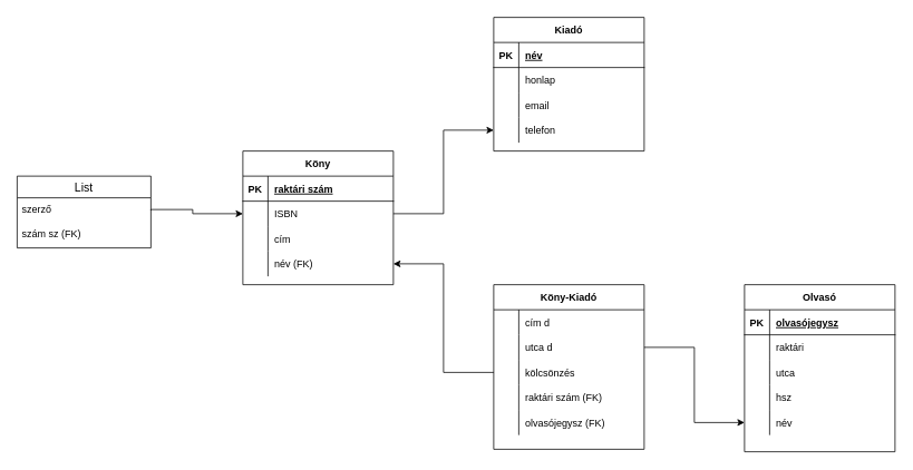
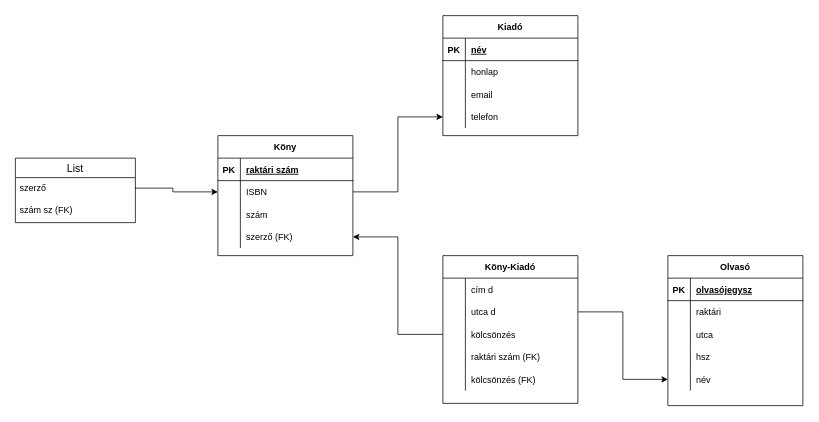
  <mxCell id="0" />
  <mxCell id="1" parent="0" />
  <mxCell id="2" value="Olvasó" style="shape=table;startSize=30;container=1;collapsible=1;childLayout=tableLayout;fixedRows=1;rowLines=0;fontStyle=1;align=center;resizeLast=1;" parent="1" vertex="1"><mxGeometry x="890" y="340" width="180" height="200" as="geometry" /></mxCell>
  <mxCell id="3" value="" style="shape=tableRow;horizontal=0;startSize=0;swimlaneHead=0;swimlaneBody=0;fillColor=none;collapsible=0;dropTarget=0;points=[[0,0.5],[1,0.5]];portConstraint=eastwest;top=0;left=0;right=0;bottom=1;" parent="2" vertex="1"><mxGeometry y="30" width="180" height="30" as="geometry" /></mxCell>
  <mxCell id="4" value="PK" style="shape=partialRectangle;connectable=0;fillColor=none;top=0;left=0;bottom=0;right=0;fontStyle=1;overflow=hidden;" parent="3" vertex="1"><mxGeometry width="30" height="30" as="geometry"><mxRectangle width="30" height="30" as="alternateBounds" /></mxGeometry></mxCell>
  <mxCell id="5" value="olvasójegysz" style="shape=partialRectangle;connectable=0;fillColor=none;top=0;left=0;bottom=0;right=0;align=left;spacingLeft=6;fontStyle=5;overflow=hidden;" parent="3" vertex="1"><mxGeometry x="30" width="150" height="30" as="geometry"><mxRectangle width="150" height="30" as="alternateBounds" /></mxGeometry></mxCell>
  <mxCell id="6" value="" style="shape=tableRow;horizontal=0;startSize=0;swimlaneHead=0;swimlaneBody=0;fillColor=none;collapsible=0;dropTarget=0;points=[[0,0.5],[1,0.5]];portConstraint=eastwest;top=0;left=0;right=0;bottom=0;" parent="2" vertex="1"><mxGeometry y="60" width="180" height="30" as="geometry" /></mxCell>
  <mxCell id="7" value="" style="shape=partialRectangle;connectable=0;fillColor=none;top=0;left=0;bottom=0;right=0;editable=1;overflow=hidden;" parent="6" vertex="1"><mxGeometry width="30" height="30" as="geometry"><mxRectangle width="30" height="30" as="alternateBounds" /></mxGeometry></mxCell>
  <mxCell id="8" value="raktári" style="shape=partialRectangle;connectable=0;fillColor=none;top=0;left=0;bottom=0;right=0;align=left;spacingLeft=6;overflow=hidden;" parent="6" vertex="1"><mxGeometry x="30" width="150" height="30" as="geometry"><mxRectangle width="150" height="30" as="alternateBounds" /></mxGeometry></mxCell>
  <mxCell id="9" value="" style="shape=tableRow;horizontal=0;startSize=0;swimlaneHead=0;swimlaneBody=0;fillColor=none;collapsible=0;dropTarget=0;points=[[0,0.5],[1,0.5]];portConstraint=eastwest;top=0;left=0;right=0;bottom=0;" parent="2" vertex="1"><mxGeometry y="90" width="180" height="30" as="geometry" /></mxCell>
  <mxCell id="10" value="" style="shape=partialRectangle;connectable=0;fillColor=none;top=0;left=0;bottom=0;right=0;editable=1;overflow=hidden;" parent="9" vertex="1"><mxGeometry width="30" height="30" as="geometry"><mxRectangle width="30" height="30" as="alternateBounds" /></mxGeometry></mxCell>
  <mxCell id="11" value="utca" style="shape=partialRectangle;connectable=0;fillColor=none;top=0;left=0;bottom=0;right=0;align=left;spacingLeft=6;overflow=hidden;" parent="9" vertex="1"><mxGeometry x="30" width="150" height="30" as="geometry"><mxRectangle width="150" height="30" as="alternateBounds" /></mxGeometry></mxCell>
  <mxCell id="12" value="" style="shape=tableRow;horizontal=0;startSize=0;swimlaneHead=0;swimlaneBody=0;fillColor=none;collapsible=0;dropTarget=0;points=[[0,0.5],[1,0.5]];portConstraint=eastwest;top=0;left=0;right=0;bottom=0;" parent="2" vertex="1"><mxGeometry y="120" width="180" height="30" as="geometry" /></mxCell>
  <mxCell id="13" value="" style="shape=partialRectangle;connectable=0;fillColor=none;top=0;left=0;bottom=0;right=0;editable=1;overflow=hidden;" parent="12" vertex="1"><mxGeometry width="30" height="30" as="geometry"><mxRectangle width="30" height="30" as="alternateBounds" /></mxGeometry></mxCell>
  <mxCell id="14" value="hsz" style="shape=partialRectangle;connectable=0;fillColor=none;top=0;left=0;bottom=0;right=0;align=left;spacingLeft=6;overflow=hidden;" parent="12" vertex="1"><mxGeometry x="30" width="150" height="30" as="geometry"><mxRectangle width="150" height="30" as="alternateBounds" /></mxGeometry></mxCell>
  <mxCell id="15" value="" style="shape=tableRow;horizontal=0;startSize=0;swimlaneHead=0;swimlaneBody=0;fillColor=none;collapsible=0;dropTarget=0;points=[[0,0.5],[1,0.5]];portConstraint=eastwest;top=0;left=0;right=0;bottom=0;" parent="2" vertex="1"><mxGeometry y="150" width="180" height="30" as="geometry" /></mxCell>
  <mxCell id="16" value="" style="shape=partialRectangle;connectable=0;fillColor=none;top=0;left=0;bottom=0;right=0;editable=1;overflow=hidden;" parent="15" vertex="1"><mxGeometry width="30" height="30" as="geometry"><mxRectangle width="30" height="30" as="alternateBounds" /></mxGeometry></mxCell>
  <mxCell id="17" value="név" style="shape=partialRectangle;connectable=0;fillColor=none;top=0;left=0;bottom=0;right=0;align=left;spacingLeft=6;overflow=hidden;" parent="15" vertex="1"><mxGeometry x="30" width="150" height="30" as="geometry"><mxRectangle width="150" height="30" as="alternateBounds" /></mxGeometry></mxCell>
  <mxCell id="18" value="Köny" style="shape=table;startSize=30;container=1;collapsible=1;childLayout=tableLayout;fixedRows=1;rowLines=0;fontStyle=1;align=center;resizeLast=1;" parent="1" vertex="1"><mxGeometry x="290" y="180" width="180" height="160" as="geometry" /></mxCell>
  <mxCell id="19" value="" style="shape=tableRow;horizontal=0;startSize=0;swimlaneHead=0;swimlaneBody=0;fillColor=none;collapsible=0;dropTarget=0;points=[[0,0.5],[1,0.5]];portConstraint=eastwest;top=0;left=0;right=0;bottom=1;" parent="18" vertex="1"><mxGeometry y="30" width="180" height="30" as="geometry" /></mxCell>
  <mxCell id="20" value="PK" style="shape=partialRectangle;connectable=0;fillColor=none;top=0;left=0;bottom=0;right=0;fontStyle=1;overflow=hidden;" parent="19" vertex="1"><mxGeometry width="30" height="30" as="geometry"><mxRectangle width="30" height="30" as="alternateBounds" /></mxGeometry></mxCell>
  <mxCell id="21" value="raktári szám" style="shape=partialRectangle;connectable=0;fillColor=none;top=0;left=0;bottom=0;right=0;align=left;spacingLeft=6;fontStyle=5;overflow=hidden;" parent="19" vertex="1"><mxGeometry x="30" width="150" height="30" as="geometry"><mxRectangle width="150" height="30" as="alternateBounds" /></mxGeometry></mxCell>
  <mxCell id="22" value="" style="shape=tableRow;horizontal=0;startSize=0;swimlaneHead=0;swimlaneBody=0;fillColor=none;collapsible=0;dropTarget=0;points=[[0,0.5],[1,0.5]];portConstraint=eastwest;top=0;left=0;right=0;bottom=0;" parent="18" vertex="1"><mxGeometry y="60" width="180" height="30" as="geometry" /></mxCell>
  <mxCell id="23" value="" style="shape=partialRectangle;connectable=0;fillColor=none;top=0;left=0;bottom=0;right=0;editable=1;overflow=hidden;" parent="22" vertex="1"><mxGeometry width="30" height="30" as="geometry"><mxRectangle width="30" height="30" as="alternateBounds" /></mxGeometry></mxCell>
  <mxCell id="24" value="ISBN" style="shape=partialRectangle;connectable=0;fillColor=none;top=0;left=0;bottom=0;right=0;align=left;spacingLeft=6;overflow=hidden;" parent="22" vertex="1"><mxGeometry x="30" width="150" height="30" as="geometry"><mxRectangle width="150" height="30" as="alternateBounds" /></mxGeometry></mxCell>
  <mxCell id="25" value="" style="shape=tableRow;horizontal=0;startSize=0;swimlaneHead=0;swimlaneBody=0;fillColor=none;collapsible=0;dropTarget=0;points=[[0,0.5],[1,0.5]];portConstraint=eastwest;top=0;left=0;right=0;bottom=0;" parent="18" vertex="1"><mxGeometry y="90" width="180" height="30" as="geometry" /></mxCell>
  <mxCell id="26" value="" style="shape=partialRectangle;connectable=0;fillColor=none;top=0;left=0;bottom=0;right=0;editable=1;overflow=hidden;" parent="25" vertex="1"><mxGeometry width="30" height="30" as="geometry"><mxRectangle width="30" height="30" as="alternateBounds" /></mxGeometry></mxCell>
- <mxCell id="27" value="cím" style="shape=partialRectangle;connectable=0;fillColor=none;top=0;left=0;bottom=0;right=0;align=left;spacingLeft=6;overflow=hidden;" parent="25" vertex="1"><mxGeometry x="30" width="150" height="30" as="geometry"><mxRectangle width="150" height="30" as="alternateBounds" /></mxGeometry></mxCell>
+ <mxCell id="27" value="szám" style="shape=partialRectangle;connectable=0;fillColor=none;top=0;left=0;bottom=0;right=0;align=left;spacingLeft=6;overflow=hidden;" parent="25" vertex="1"><mxGeometry x="30" width="150" height="30" as="geometry"><mxRectangle width="150" height="30" as="alternateBounds" /></mxGeometry></mxCell>
  <mxCell id="28" value="" style="shape=tableRow;horizontal=0;startSize=0;swimlaneHead=0;swimlaneBody=0;fillColor=none;collapsible=0;dropTarget=0;points=[[0,0.5],[1,0.5]];portConstraint=eastwest;top=0;left=0;right=0;bottom=0;" parent="18" vertex="1"><mxGeometry y="120" width="180" height="30" as="geometry" /></mxCell>
  <mxCell id="29" value="" style="shape=partialRectangle;connectable=0;fillColor=none;top=0;left=0;bottom=0;right=0;editable=1;overflow=hidden;" parent="28" vertex="1"><mxGeometry width="30" height="30" as="geometry"><mxRectangle width="30" height="30" as="alternateBounds" /></mxGeometry></mxCell>
- <mxCell id="30" value="név (FK)" style="shape=partialRectangle;connectable=0;fillColor=none;top=0;left=0;bottom=0;right=0;align=left;spacingLeft=6;overflow=hidden;" parent="28" vertex="1"><mxGeometry x="30" width="150" height="30" as="geometry"><mxRectangle width="150" height="30" as="alternateBounds" /></mxGeometry></mxCell>
+ <mxCell id="30" value="szerző (FK)" style="shape=partialRectangle;connectable=0;fillColor=none;top=0;left=0;bottom=0;right=0;align=left;spacingLeft=6;overflow=hidden;" parent="28" vertex="1"><mxGeometry x="30" width="150" height="30" as="geometry"><mxRectangle width="150" height="30" as="alternateBounds" /></mxGeometry></mxCell>
  <mxCell id="31" value="Kiadó" style="shape=table;startSize=30;container=1;collapsible=1;childLayout=tableLayout;fixedRows=1;rowLines=0;fontStyle=1;align=center;resizeLast=1;" parent="1" vertex="1"><mxGeometry x="590" y="20" width="180" height="160" as="geometry" /></mxCell>
  <mxCell id="32" value="" style="shape=tableRow;horizontal=0;startSize=0;swimlaneHead=0;swimlaneBody=0;fillColor=none;collapsible=0;dropTarget=0;points=[[0,0.5],[1,0.5]];portConstraint=eastwest;top=0;left=0;right=0;bottom=1;" parent="31" vertex="1"><mxGeometry y="30" width="180" height="30" as="geometry" /></mxCell>
  <mxCell id="33" value="PK" style="shape=partialRectangle;connectable=0;fillColor=none;top=0;left=0;bottom=0;right=0;fontStyle=1;overflow=hidden;" parent="32" vertex="1"><mxGeometry width="30" height="30" as="geometry"><mxRectangle width="30" height="30" as="alternateBounds" /></mxGeometry></mxCell>
  <mxCell id="34" value="név" style="shape=partialRectangle;connectable=0;fillColor=none;top=0;left=0;bottom=0;right=0;align=left;spacingLeft=6;fontStyle=5;overflow=hidden;" parent="32" vertex="1"><mxGeometry x="30" width="150" height="30" as="geometry"><mxRectangle width="150" height="30" as="alternateBounds" /></mxGeometry></mxCell>
  <mxCell id="35" value="" style="shape=tableRow;horizontal=0;startSize=0;swimlaneHead=0;swimlaneBody=0;fillColor=none;collapsible=0;dropTarget=0;points=[[0,0.5],[1,0.5]];portConstraint=eastwest;top=0;left=0;right=0;bottom=0;" parent="31" vertex="1"><mxGeometry y="60" width="180" height="30" as="geometry" /></mxCell>
  <mxCell id="36" value="" style="shape=partialRectangle;connectable=0;fillColor=none;top=0;left=0;bottom=0;right=0;editable=1;overflow=hidden;" parent="35" vertex="1"><mxGeometry width="30" height="30" as="geometry"><mxRectangle width="30" height="30" as="alternateBounds" /></mxGeometry></mxCell>
  <mxCell id="37" value="honlap" style="shape=partialRectangle;connectable=0;fillColor=none;top=0;left=0;bottom=0;right=0;align=left;spacingLeft=6;overflow=hidden;" parent="35" vertex="1"><mxGeometry x="30" width="150" height="30" as="geometry"><mxRectangle width="150" height="30" as="alternateBounds" /></mxGeometry></mxCell>
  <mxCell id="38" value="" style="shape=tableRow;horizontal=0;startSize=0;swimlaneHead=0;swimlaneBody=0;fillColor=none;collapsible=0;dropTarget=0;points=[[0,0.5],[1,0.5]];portConstraint=eastwest;top=0;left=0;right=0;bottom=0;" parent="31" vertex="1"><mxGeometry y="90" width="180" height="30" as="geometry" /></mxCell>
  <mxCell id="39" value="" style="shape=partialRectangle;connectable=0;fillColor=none;top=0;left=0;bottom=0;right=0;editable=1;overflow=hidden;" parent="38" vertex="1"><mxGeometry width="30" height="30" as="geometry"><mxRectangle width="30" height="30" as="alternateBounds" /></mxGeometry></mxCell>
  <mxCell id="40" value="email" style="shape=partialRectangle;connectable=0;fillColor=none;top=0;left=0;bottom=0;right=0;align=left;spacingLeft=6;overflow=hidden;" parent="38" vertex="1"><mxGeometry x="30" width="150" height="30" as="geometry"><mxRectangle width="150" height="30" as="alternateBounds" /></mxGeometry></mxCell>
  <mxCell id="41" value="" style="shape=tableRow;horizontal=0;startSize=0;swimlaneHead=0;swimlaneBody=0;fillColor=none;collapsible=0;dropTarget=0;points=[[0,0.5],[1,0.5]];portConstraint=eastwest;top=0;left=0;right=0;bottom=0;" parent="31" vertex="1"><mxGeometry y="120" width="180" height="30" as="geometry" /></mxCell>
  <mxCell id="42" value="" style="shape=partialRectangle;connectable=0;fillColor=none;top=0;left=0;bottom=0;right=0;editable=1;overflow=hidden;" parent="41" vertex="1"><mxGeometry width="30" height="30" as="geometry"><mxRectangle width="30" height="30" as="alternateBounds" /></mxGeometry></mxCell>
  <mxCell id="43" value="telefon" style="shape=partialRectangle;connectable=0;fillColor=none;top=0;left=0;bottom=0;right=0;align=left;spacingLeft=6;overflow=hidden;" parent="41" vertex="1"><mxGeometry x="30" width="150" height="30" as="geometry"><mxRectangle width="150" height="30" as="alternateBounds" /></mxGeometry></mxCell>
  <mxCell id="44" value="Köny-Kiadó" style="shape=table;startSize=30;container=1;collapsible=1;childLayout=tableLayout;fixedRows=1;rowLines=0;fontStyle=1;align=center;resizeLast=1;" parent="1" vertex="1"><mxGeometry x="590" y="340" width="180" height="197" as="geometry" /></mxCell>
  <mxCell id="45" value="" style="shape=tableRow;horizontal=0;startSize=0;swimlaneHead=0;swimlaneBody=0;fillColor=none;collapsible=0;dropTarget=0;points=[[0,0.5],[1,0.5]];portConstraint=eastwest;top=0;left=0;right=0;bottom=0;" parent="44" vertex="1"><mxGeometry y="30" width="180" height="30" as="geometry" /></mxCell>
  <mxCell id="46" value="" style="shape=partialRectangle;connectable=0;fillColor=none;top=0;left=0;bottom=0;right=0;editable=1;overflow=hidden;" parent="45" vertex="1"><mxGeometry width="30" height="30" as="geometry"><mxRectangle width="30" height="30" as="alternateBounds" /></mxGeometry></mxCell>
  <mxCell id="47" value="cím d" style="shape=partialRectangle;connectable=0;fillColor=none;top=0;left=0;bottom=0;right=0;align=left;spacingLeft=6;overflow=hidden;" parent="45" vertex="1"><mxGeometry x="30" width="150" height="30" as="geometry"><mxRectangle width="150" height="30" as="alternateBounds" /></mxGeometry></mxCell>
  <mxCell id="48" value="" style="shape=tableRow;horizontal=0;startSize=0;swimlaneHead=0;swimlaneBody=0;fillColor=none;collapsible=0;dropTarget=0;points=[[0,0.5],[1,0.5]];portConstraint=eastwest;top=0;left=0;right=0;bottom=0;" parent="44" vertex="1"><mxGeometry y="60" width="180" height="30" as="geometry" /></mxCell>
  <mxCell id="49" value="" style="shape=partialRectangle;connectable=0;fillColor=none;top=0;left=0;bottom=0;right=0;editable=1;overflow=hidden;" parent="48" vertex="1"><mxGeometry width="30" height="30" as="geometry"><mxRectangle width="30" height="30" as="alternateBounds" /></mxGeometry></mxCell>
  <mxCell id="50" value="utca d" style="shape=partialRectangle;connectable=0;fillColor=none;top=0;left=0;bottom=0;right=0;align=left;spacingLeft=6;overflow=hidden;" parent="48" vertex="1"><mxGeometry x="30" width="150" height="30" as="geometry"><mxRectangle width="150" height="30" as="alternateBounds" /></mxGeometry></mxCell>
  <mxCell id="51" value="" style="shape=tableRow;horizontal=0;startSize=0;swimlaneHead=0;swimlaneBody=0;fillColor=none;collapsible=0;dropTarget=0;points=[[0,0.5],[1,0.5]];portConstraint=eastwest;top=0;left=0;right=0;bottom=0;" parent="44" vertex="1"><mxGeometry y="90" width="180" height="30" as="geometry" /></mxCell>
  <mxCell id="52" value="" style="shape=partialRectangle;connectable=0;fillColor=none;top=0;left=0;bottom=0;right=0;editable=1;overflow=hidden;" parent="51" vertex="1"><mxGeometry width="30" height="30" as="geometry"><mxRectangle width="30" height="30" as="alternateBounds" /></mxGeometry></mxCell>
  <mxCell id="53" value="kölcsönzés" style="shape=partialRectangle;connectable=0;fillColor=none;top=0;left=0;bottom=0;right=0;align=left;spacingLeft=6;overflow=hidden;" parent="51" vertex="1"><mxGeometry x="30" width="150" height="30" as="geometry"><mxRectangle width="150" height="30" as="alternateBounds" /></mxGeometry></mxCell>
  <mxCell id="54" value="" style="shape=tableRow;horizontal=0;startSize=0;swimlaneHead=0;swimlaneBody=0;fillColor=none;collapsible=0;dropTarget=0;points=[[0,0.5],[1,0.5]];portConstraint=eastwest;top=0;left=0;right=0;bottom=0;" parent="44" vertex="1"><mxGeometry y="120" width="180" height="30" as="geometry" /></mxCell>
  <mxCell id="55" value="" style="shape=partialRectangle;connectable=0;fillColor=none;top=0;left=0;bottom=0;right=0;editable=1;overflow=hidden;" parent="54" vertex="1"><mxGeometry width="30" height="30" as="geometry"><mxRectangle width="30" height="30" as="alternateBounds" /></mxGeometry></mxCell>
  <mxCell id="56" value="raktári szám (FK)" style="shape=partialRectangle;connectable=0;fillColor=none;top=0;left=0;bottom=0;right=0;align=left;spacingLeft=6;overflow=hidden;" parent="54" vertex="1"><mxGeometry x="30" width="150" height="30" as="geometry"><mxRectangle width="150" height="30" as="alternateBounds" /></mxGeometry></mxCell>
  <mxCell id="57" value="" style="shape=tableRow;horizontal=0;startSize=0;swimlaneHead=0;swimlaneBody=0;fillColor=none;collapsible=0;dropTarget=0;points=[[0,0.5],[1,0.5]];portConstraint=eastwest;top=0;left=0;right=0;bottom=0;" parent="44" vertex="1"><mxGeometry y="150" width="180" height="30" as="geometry" /></mxCell>
  <mxCell id="58" value="" style="shape=partialRectangle;connectable=0;fillColor=none;top=0;left=0;bottom=0;right=0;editable=1;overflow=hidden;" parent="57" vertex="1"><mxGeometry width="30" height="30" as="geometry"><mxRectangle width="30" height="30" as="alternateBounds" /></mxGeometry></mxCell>
- <mxCell id="59" value="olvasójegysz (FK)" style="shape=partialRectangle;connectable=0;fillColor=none;top=0;left=0;bottom=0;right=0;align=left;spacingLeft=6;overflow=hidden;" parent="57" vertex="1"><mxGeometry x="30" width="150" height="30" as="geometry"><mxRectangle width="150" height="30" as="alternateBounds" /></mxGeometry></mxCell>
+ <mxCell id="59" value="kölcsönzés (FK)" style="shape=partialRectangle;connectable=0;fillColor=none;top=0;left=0;bottom=0;right=0;align=left;spacingLeft=6;overflow=hidden;" parent="57" vertex="1"><mxGeometry x="30" width="150" height="30" as="geometry"><mxRectangle width="150" height="30" as="alternateBounds" /></mxGeometry></mxCell>
  <mxCell id="60" value="List" style="swimlane;fontStyle=0;childLayout=stackLayout;horizontal=1;startSize=26;horizontalStack=0;resizeParent=1;resizeParentMax=0;resizeLast=0;collapsible=1;marginBottom=0;align=center;fontSize=14;" parent="1" vertex="1"><mxGeometry x="20" y="210" width="160" height="86" as="geometry" /></mxCell>
  <mxCell id="61" value="szerző" style="text;strokeColor=none;fillColor=none;spacingLeft=4;spacingRight=4;overflow=hidden;rotatable=0;points=[[0,0.5],[1,0.5]];portConstraint=eastwest;fontSize=12;" parent="60" vertex="1"><mxGeometry y="26" width="160" height="30" as="geometry" /></mxCell>
  <mxCell id="62" value="szám sz (FK)" style="text;strokeColor=none;fillColor=none;spacingLeft=4;spacingRight=4;overflow=hidden;rotatable=0;points=[[0,0.5],[1,0.5]];portConstraint=eastwest;fontSize=12;" parent="60" vertex="1"><mxGeometry y="56" width="160" height="30" as="geometry" /></mxCell>
  <mxCell id="63" value="" style="endArrow=classic;html=1;rounded=0;entryX=0;entryY=0.5;entryDx=0;entryDy=0;edgeStyle=orthogonalEdgeStyle;exitX=1;exitY=0.5;exitDx=0;exitDy=0;" parent="1" source="61" target="22" edge="1"><mxGeometry width="50" height="50" relative="1" as="geometry"><mxPoint x="-10" y="240" as="sourcePoint" /><mxPoint x="790" y="270" as="targetPoint" /><Array as="points"><mxPoint x="180" y="250" /><mxPoint x="230" y="250" /><mxPoint x="230" y="255" /></Array></mxGeometry></mxCell>
  <mxCell id="64" value="" style="endArrow=classic;html=1;rounded=0;exitX=0;exitY=0.5;exitDx=0;exitDy=0;entryX=1;entryY=0.5;entryDx=0;entryDy=0;edgeStyle=orthogonalEdgeStyle;" parent="1" source="51" target="28" edge="1"><mxGeometry width="50" height="50" relative="1" as="geometry"><mxPoint x="740" y="320" as="sourcePoint" /><mxPoint x="790" y="270" as="targetPoint" /></mxGeometry></mxCell>
  <mxCell id="65" value="" style="endArrow=classic;html=1;rounded=0;exitX=1;exitY=0.5;exitDx=0;exitDy=0;entryX=0;entryY=0.5;entryDx=0;entryDy=0;edgeStyle=orthogonalEdgeStyle;" parent="1" source="48" target="15" edge="1"><mxGeometry width="50" height="50" relative="1" as="geometry"><mxPoint x="740" y="320" as="sourcePoint" /><mxPoint x="790" y="270" as="targetPoint" /></mxGeometry></mxCell>
  <mxCell id="66" value="" style="endArrow=classic;html=1;rounded=0;exitX=1;exitY=0.5;exitDx=0;exitDy=0;edgeStyle=orthogonalEdgeStyle;entryX=0;entryY=0.5;entryDx=0;entryDy=0;" parent="1" source="22" edge="1" target="41"><mxGeometry width="50" height="50" relative="1" as="geometry"><mxPoint x="740" y="320" as="sourcePoint" /><mxPoint x="730" y="110" as="targetPoint" /></mxGeometry></mxCell>
